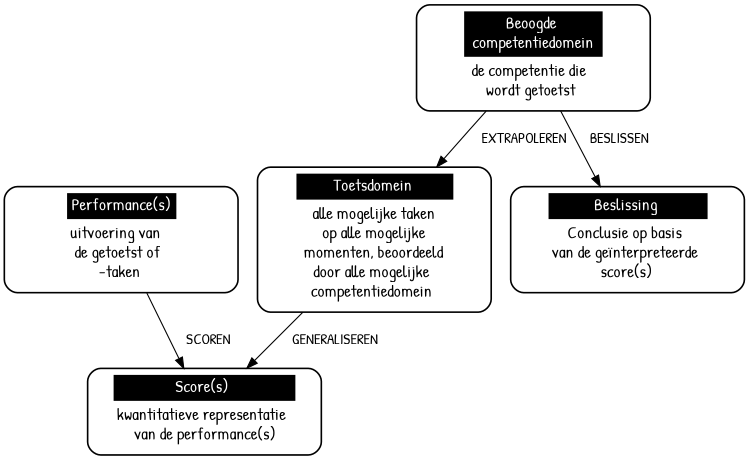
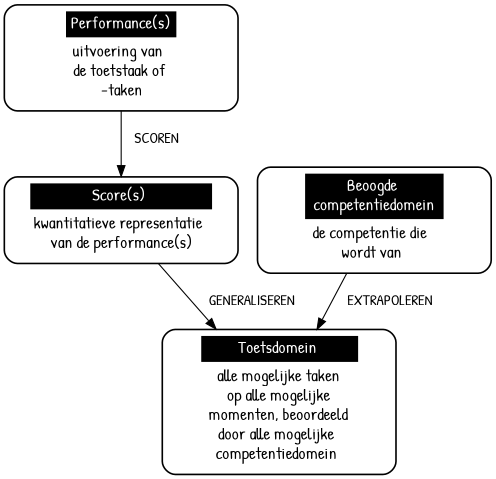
  digraph {
    fontname="Patrick Hand"
    node [fillcolor=white fontname="Patrick Hand" fontsize=16 penwidth=1.5 shape=Mrecord style="filled, bolled"]
    edge [fontname="Patrick Hand"]
-   n1 [label=<<table border="0" cellborder="0" cellpadding="3" bgcolor="white"> <tr><td bgcolor="black" align="center" colspan="2"><font color="white">Performance(s)</font></td></tr> <tr><td align="left">uitvoering van <br/> de getoetst of <br/> -taken</td></tr></table>> width=3]
+   n1 [label=<<table border="0" cellborder="0" cellpadding="3" bgcolor="white"> <tr><td bgcolor="black" align="center" colspan="2"><font color="white">Performance(s)</font></td></tr> <tr><td align="left">uitvoering van <br/> de toetstaak of <br/> -taken</td></tr></table>> width=3]
    n2 [label=<<table border="0" cellborder="0" cellpadding="3" bgcolor="white"> <tr><td bgcolor="black" align="center" colspan="2"><font color="white">Score(s) </font></td></tr> <tr><td align="left">kwantitatieve representatie <br/> van de performance(s)</td></tr></table>> width=3]
    n3 [label=<<table border="0" cellborder="0" cellpadding="3" bgcolor="white"> <tr><td bgcolor="black" align="center" colspan="2"><font color="white">Toetsdomein </font></td></tr> <tr><td align="left"> alle mogelijke taken <br/> op alle mogelijke <br/> momenten, beoordeeld <br/>door alle mogelijke <br/>competentiedomein </td></tr></table>> width=3]
-   n4 [label=<<table border="0" cellborder="0" cellpadding="3" bgcolor="white"> <tr><td bgcolor="black" align="center" colspan="2"><font color="white">Beoogde <br/> competentiedomein </font></td></tr> <tr><td align="left"> de competentie die <br/> wordt getoetst</td></tr></table>> width=3]
-   n5 [label=<<table border="0" cellborder="0" cellpadding="3" bgcolor="white"> <tr><td bgcolor="black" align="center" colspan="2"><font color="white">Beslissing </font></td></tr> <tr><td align="left">Conclusie op basis <br/>van de geïnterpreteerde <br/>score(s)</td></tr></table>> width=3]
+   n4 [label=<<table border="0" cellborder="0" cellpadding="3" bgcolor="white"> <tr><td bgcolor="black" align="center" colspan="2"><font color="white">Beoogde <br/> competentiedomein </font></td></tr> <tr><td align="left"> de competentie die <br/> wordt van</td></tr></table>> width=3]
    n1 -> n2 [label=<    SCOREN>]
-   n3 -> n2 [label=<    GENERALISEREN>]
+   n2 -> n3 [label=<    GENERALISEREN>]
    n4 -> n3 [label=<    EXTRAPOLEREN>]
-   n4 -> n5 [label=<    BESLISSEN>]
  }
